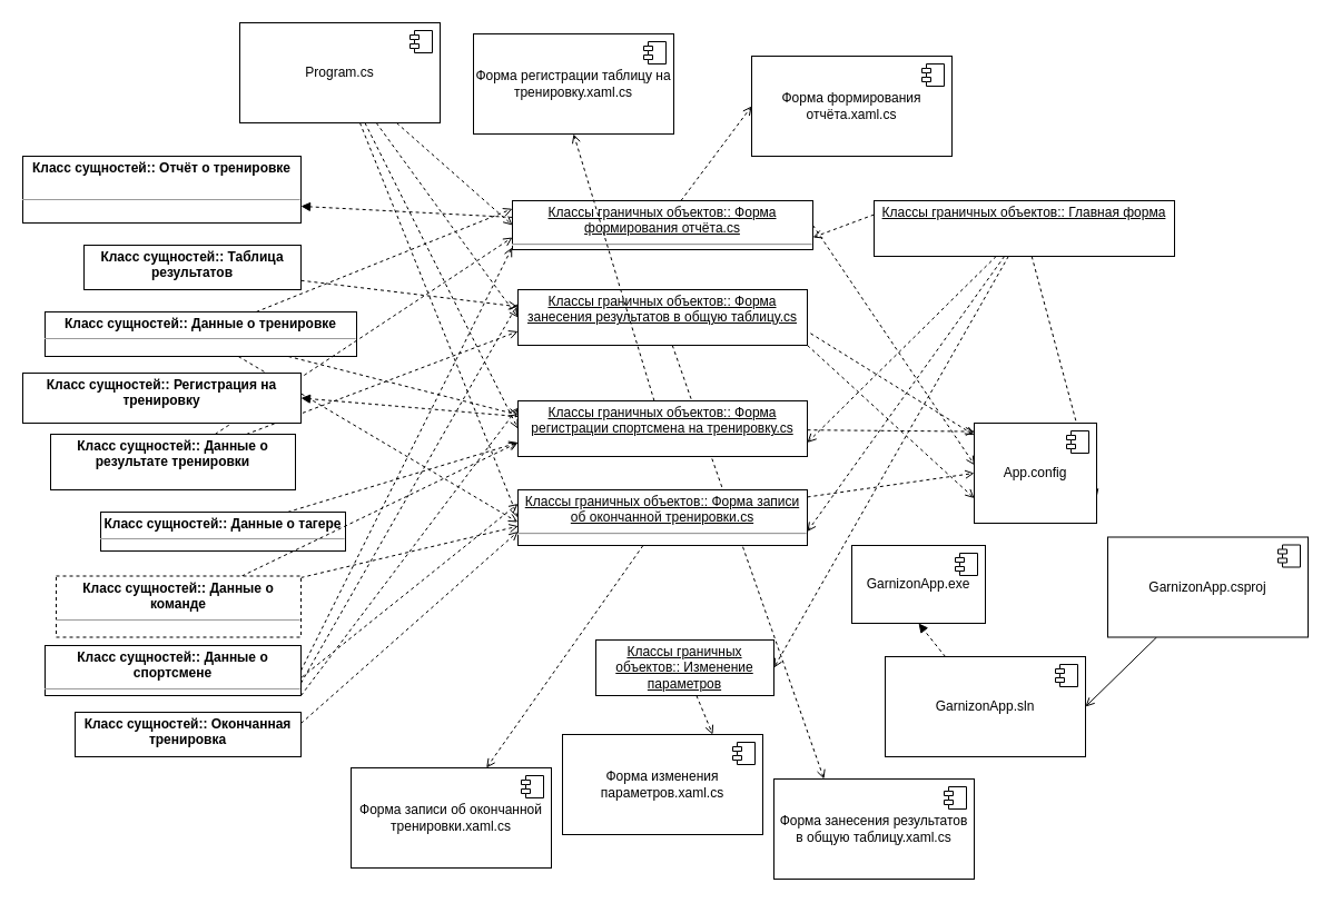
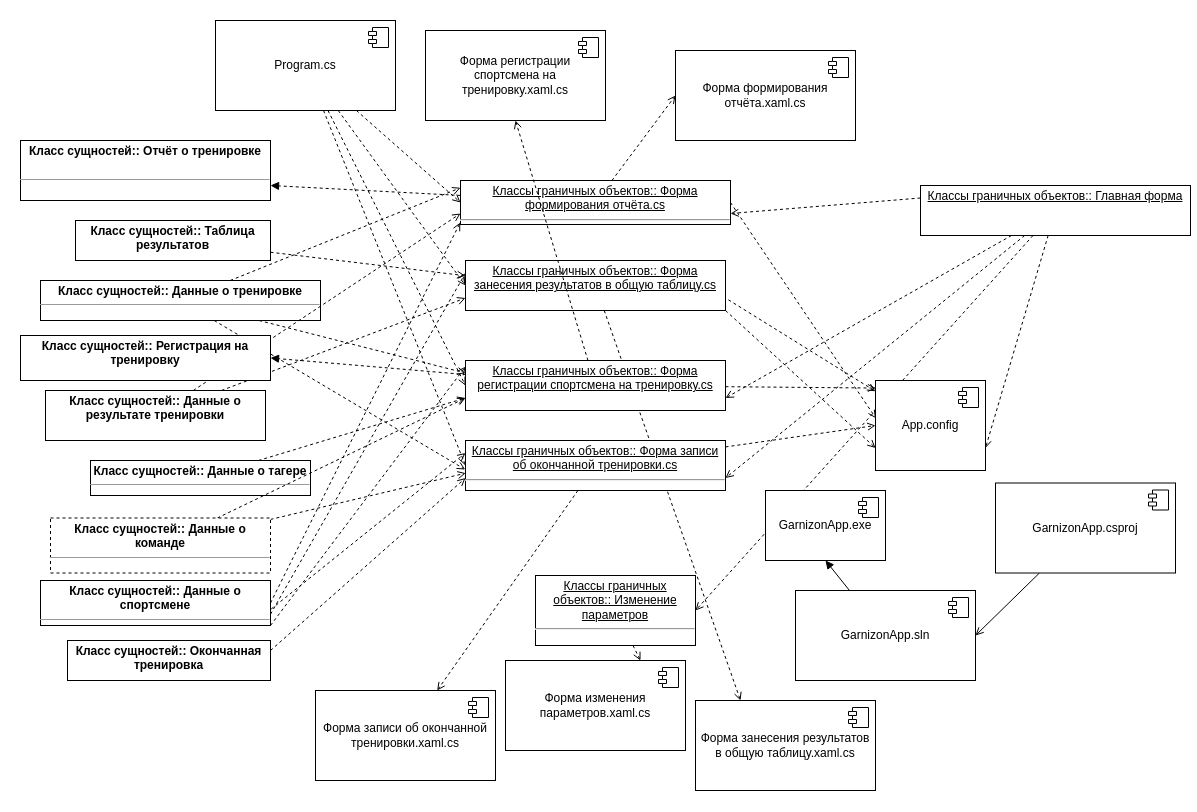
  <mxCell id="0" />
  <mxCell id="1" parent="0" />
  <mxCell id="2" style="rounded=0;orthogonalLoop=1;jettySize=auto;html=1;entryX=0;entryY=0.5;entryDx=0;entryDy=0;dashed=1;endArrow=open;endFill=0;" edge="1" parent="1" source="6" target="19"><mxGeometry relative="1" as="geometry" /></mxCell>
  <mxCell id="3" style="rounded=0;orthogonalLoop=1;jettySize=auto;html=1;entryX=0;entryY=0.5;entryDx=0;entryDy=0;dashed=1;endArrow=open;endFill=0;" edge="1" parent="1" source="6" target="24"><mxGeometry relative="1" as="geometry" /></mxCell>
  <mxCell id="4" style="rounded=0;orthogonalLoop=1;jettySize=auto;html=1;entryX=0;entryY=0.5;entryDx=0;entryDy=0;endArrow=open;endFill=0;dashed=1;" edge="1" parent="1" source="6" target="28"><mxGeometry relative="1" as="geometry" /></mxCell>
  <mxCell id="5" style="rounded=0;orthogonalLoop=1;jettySize=auto;html=1;entryX=0;entryY=0.5;entryDx=0;entryDy=0;endArrow=open;endFill=0;dashed=1;" edge="1" parent="1" source="6" target="73"><mxGeometry relative="1" as="geometry" /></mxCell>
  <mxCell id="6" value="Program.cs" style="html=1;dropTarget=0;whiteSpace=wrap;" vertex="1" parent="1"><mxGeometry x="215" y="20" width="180" height="90" as="geometry" /></mxCell>
  <mxCell id="7" value="" style="shape=module;jettyWidth=8;jettyHeight=4;" vertex="1" parent="6"><mxGeometry x="1" width="20" height="20" relative="1" as="geometry"><mxPoint x="-27" y="7" as="offset" /></mxGeometry></mxCell>
  <mxCell id="8" style="rounded=0;orthogonalLoop=1;jettySize=auto;html=1;entryX=1;entryY=0.5;entryDx=0;entryDy=0;dashed=0;endArrow=open;endFill=0;" edge="1" parent="1" source="9" target="51"><mxGeometry relative="1" as="geometry" /></mxCell>
  <mxCell id="9" value="GarnizonApp.csproj" style="html=1;dropTarget=0;whiteSpace=wrap;" vertex="1" parent="1"><mxGeometry x="995" y="482.5" width="180" height="90" as="geometry" /></mxCell>
  <mxCell id="10" value="" style="shape=module;jettyWidth=8;jettyHeight=4;" vertex="1" parent="9"><mxGeometry x="1" width="20" height="20" relative="1" as="geometry"><mxPoint x="-27" y="7" as="offset" /></mxGeometry></mxCell>
  <mxCell id="11" style="rounded=0;orthogonalLoop=1;jettySize=auto;html=1;entryX=1;entryY=0.5;entryDx=0;entryDy=0;dashed=1;endArrow=open;endFill=0;" edge="1" parent="1" source="16" target="30"><mxGeometry relative="1" as="geometry" /></mxCell>
  <mxCell id="12" style="rounded=0;orthogonalLoop=1;jettySize=auto;html=1;entryX=1;entryY=0.75;entryDx=0;entryDy=0;dashed=1;endArrow=open;endFill=0;" edge="1" parent="1" source="16" target="73"><mxGeometry relative="1" as="geometry" /></mxCell>
  <mxCell id="13" style="rounded=0;orthogonalLoop=1;jettySize=auto;html=1;entryX=1;entryY=0.75;entryDx=0;entryDy=0;dashed=1;endArrow=open;endFill=0;" edge="1" parent="1" source="16" target="28"><mxGeometry relative="1" as="geometry" /></mxCell>
  <mxCell id="14" style="rounded=0;orthogonalLoop=1;jettySize=auto;html=1;entryX=1;entryY=0.75;entryDx=0;entryDy=0;dashed=1;endArrow=none;endFill=0;startArrow=open;startFill=0;" edge="1" parent="1" source="71" target="24"><mxGeometry relative="1" as="geometry" /></mxCell>
  <mxCell id="15" style="rounded=0;orthogonalLoop=1;jettySize=auto;html=1;entryX=1;entryY=0.75;entryDx=0;entryDy=0;dashed=1;endArrow=open;endFill=0;exitX=0;exitY=0.25;exitDx=0;exitDy=0;" edge="1" parent="1" source="16" target="19"><mxGeometry relative="1" as="geometry" /></mxCell>
- <mxCell id="16" value="&lt;p style=&quot;margin:0px;margin-top:4px;text-align:center;text-decoration:underline;&quot;&gt;Классы граничных объектов:: Главная форма&lt;br&gt;&lt;/p&gt;&lt;p style=&quot;margin:0px;margin-left:8px;&quot;&gt;&lt;br&gt;&lt;/p&gt;" style="verticalAlign=top;align=left;overflow=fill;fontSize=12;fontFamily=Helvetica;html=1;whiteSpace=wrap;" vertex="1" parent="1"><mxGeometry x="785" y="180" width="270" height="50" as="geometry" /></mxCell>
+ <mxCell id="16" value="&lt;p style=&quot;margin:0px;margin-top:4px;text-align:center;text-decoration:underline;&quot;&gt;Классы граничных объектов:: Главная форма&lt;br&gt;&lt;/p&gt;&lt;p style=&quot;margin:0px;margin-left:8px;&quot;&gt;&lt;br&gt;&lt;/p&gt;" style="verticalAlign=top;align=left;overflow=fill;fontSize=12;fontFamily=Helvetica;html=1;whiteSpace=wrap;" vertex="1" parent="1"><mxGeometry x="920" y="185" width="270" height="50" as="geometry" /></mxCell>
  <mxCell id="17" style="rounded=0;orthogonalLoop=1;jettySize=auto;html=1;entryX=1;entryY=0.75;entryDx=0;entryDy=0;endArrow=block;endFill=1;dashed=1;" edge="1" parent="1" source="19" target="49"><mxGeometry relative="1" as="geometry" /></mxCell>
  <mxCell id="18" style="rounded=0;orthogonalLoop=1;jettySize=auto;html=1;entryX=0;entryY=0.5;entryDx=0;entryDy=0;dashed=1;endArrow=open;endFill=0;" edge="1" parent="1" source="19" target="66"><mxGeometry relative="1" as="geometry" /></mxCell>
  <mxCell id="19" value="&lt;p style=&quot;margin:0px;margin-top:4px;text-align:center;text-decoration:underline;&quot;&gt;Классы граничных объектов:: Форма формирования отчёта.cs&lt;br&gt;&lt;/p&gt;&lt;hr&gt;&lt;p style=&quot;margin:0px;margin-left:8px;&quot;&gt;&lt;br&gt;&lt;/p&gt;" style="verticalAlign=top;align=left;overflow=fill;fontSize=12;fontFamily=Helvetica;html=1;whiteSpace=wrap;" vertex="1" parent="1"><mxGeometry x="460" y="180" width="270" height="44" as="geometry" /></mxCell>
  <mxCell id="20" style="rounded=0;orthogonalLoop=1;jettySize=auto;html=1;dashed=1;endArrow=open;endFill=0;entryX=0;entryY=0.5;entryDx=0;entryDy=0;" edge="1" parent="1" source="73" target="71"><mxGeometry relative="1" as="geometry" /></mxCell>
  <mxCell id="21" style="rounded=0;orthogonalLoop=1;jettySize=auto;html=1;dashed=1;endArrow=open;endFill=0;" edge="1" parent="1" source="73" target="64"><mxGeometry relative="1" as="geometry" /></mxCell>
  <mxCell id="22" style="rounded=0;orthogonalLoop=1;jettySize=auto;html=1;entryX=0;entryY=0.75;entryDx=0;entryDy=0;dashed=1;endArrow=open;endFill=0;exitX=1;exitY=1;exitDx=0;exitDy=0;" edge="1" parent="1" source="24" target="71"><mxGeometry relative="1" as="geometry" /></mxCell>
  <mxCell id="23" style="rounded=0;orthogonalLoop=1;jettySize=auto;html=1;entryX=0.25;entryY=0;entryDx=0;entryDy=0;dashed=1;endArrow=open;endFill=0;" edge="1" parent="1" source="24" target="62"><mxGeometry relative="1" as="geometry" /></mxCell>
  <mxCell id="24" value="&lt;p style=&quot;margin:0px;margin-top:4px;text-align:center;text-decoration:underline;&quot;&gt;Классы граничных объектов:: Форма занесения результатов в общую таблицу.cs&lt;br&gt;&lt;/p&gt;&lt;p style=&quot;margin:0px;margin-left:8px;&quot;&gt;&lt;br&gt;&lt;/p&gt;" style="verticalAlign=top;align=left;overflow=fill;fontSize=12;fontFamily=Helvetica;html=1;whiteSpace=wrap;" vertex="1" parent="1"><mxGeometry x="465" y="260" width="260" height="50" as="geometry" /></mxCell>
  <mxCell id="25" style="rounded=0;orthogonalLoop=1;jettySize=auto;html=1;entryX=0.004;entryY=0.084;entryDx=0;entryDy=0;dashed=1;endArrow=open;endFill=0;entryPerimeter=0;" edge="1" parent="1" source="28" target="71"><mxGeometry relative="1" as="geometry" /></mxCell>
  <mxCell id="26" style="rounded=0;orthogonalLoop=1;jettySize=auto;html=1;entryX=1;entryY=0.5;entryDx=0;entryDy=0;dashed=1;endArrow=block;endFill=1;" edge="1" parent="1" source="28" target="48"><mxGeometry relative="1" as="geometry" /></mxCell>
  <mxCell id="27" style="rounded=0;orthogonalLoop=1;jettySize=auto;html=1;entryX=0.5;entryY=1;entryDx=0;entryDy=0;dashed=1;endArrow=open;endFill=0;" edge="1" parent="1" source="28" target="55"><mxGeometry relative="1" as="geometry" /></mxCell>
  <mxCell id="28" value="&lt;p style=&quot;margin:0px;margin-top:4px;text-align:center;text-decoration:underline;&quot;&gt;Классы граничных объектов:: Форма регистрации спортсмена на тренировку.cs&lt;br&gt;&lt;/p&gt;&lt;p style=&quot;margin:0px;margin-left:8px;&quot;&gt;&lt;br&gt;&lt;/p&gt;" style="verticalAlign=top;align=left;overflow=fill;fontSize=12;fontFamily=Helvetica;html=1;whiteSpace=wrap;" vertex="1" parent="1"><mxGeometry x="465" y="360" width="260" height="50" as="geometry" /></mxCell>
  <mxCell id="29" style="rounded=0;orthogonalLoop=1;jettySize=auto;html=1;entryX=0.75;entryY=0;entryDx=0;entryDy=0;dashed=1;endArrow=open;endFill=0;" edge="1" parent="1" source="30" target="53"><mxGeometry relative="1" as="geometry" /></mxCell>
- <mxCell id="30" value="&lt;p style=&quot;margin:0px;margin-top:4px;text-align:center;text-decoration:underline;&quot;&gt;Классы граничных объектов:: Изменение параметров&lt;br&gt;&lt;/p&gt;&lt;hr&gt;&lt;p style=&quot;margin:0px;margin-left:8px;&quot;&gt;&lt;br&gt;&lt;/p&gt;" style="verticalAlign=top;align=left;overflow=fill;fontSize=12;fontFamily=Helvetica;html=1;whiteSpace=wrap;" vertex="1" parent="1"><mxGeometry x="535" y="575" width="160" height="50" as="geometry" /></mxCell>
+ <mxCell id="30" value="&lt;p style=&quot;margin:0px;margin-top:4px;text-align:center;text-decoration:underline;&quot;&gt;Классы граничных объектов:: Изменение параметров&lt;br&gt;&lt;/p&gt;&lt;hr&gt;&lt;p style=&quot;margin:0px;margin-left:8px;&quot;&gt;&lt;br&gt;&lt;/p&gt;" style="verticalAlign=top;align=left;overflow=fill;fontSize=12;fontFamily=Helvetica;html=1;whiteSpace=wrap;" vertex="1" parent="1"><mxGeometry x="535" y="575" width="160" height="70" as="geometry" /></mxCell>
  <mxCell id="31" style="rounded=0;orthogonalLoop=1;jettySize=auto;html=1;entryX=0.001;entryY=0.653;entryDx=0;entryDy=0;dashed=1;endArrow=open;endFill=0;entryPerimeter=0;" edge="1" parent="1" source="69" target="73"><mxGeometry relative="1" as="geometry" /></mxCell>
  <mxCell id="32" style="rounded=0;orthogonalLoop=1;jettySize=auto;html=1;entryX=0;entryY=0.25;entryDx=0;entryDy=0;dashed=1;endArrow=open;endFill=0;exitX=1;exitY=0.75;exitDx=0;exitDy=0;" edge="1" parent="1" source="34" target="24"><mxGeometry relative="1" as="geometry" /></mxCell>
  <mxCell id="33" style="rounded=0;orthogonalLoop=1;jettySize=auto;html=1;entryX=-0.001;entryY=0.955;entryDx=0;entryDy=0;dashed=1;endArrow=open;endFill=0;entryPerimeter=0;exitX=1;exitY=0.5;exitDx=0;exitDy=0;" edge="1" parent="1" source="34" target="19"><mxGeometry relative="1" as="geometry" /></mxCell>
  <mxCell id="34" value="&lt;p style=&quot;margin:0px;margin-top:4px;text-align:center;&quot;&gt;&lt;b&gt;Класс сущностей:: Данные о спортсмене&lt;/b&gt;&lt;/p&gt;&lt;hr size=&quot;1&quot;&gt;&lt;p style=&quot;margin:0px;margin-left:4px;&quot;&gt;&lt;br&gt;&lt;/p&gt;" style="verticalAlign=top;align=left;overflow=fill;fontSize=12;fontFamily=Helvetica;html=1;whiteSpace=wrap;" vertex="1" parent="1"><mxGeometry x="40" y="580" width="230" height="45" as="geometry" /></mxCell>
  <mxCell id="35" style="rounded=0;orthogonalLoop=1;jettySize=auto;html=1;entryX=0;entryY=0.25;entryDx=0;entryDy=0;dashed=1;endArrow=open;endFill=0;" edge="1" parent="1" source="37" target="28"><mxGeometry relative="1" as="geometry" /></mxCell>
  <mxCell id="36" style="rounded=0;orthogonalLoop=1;jettySize=auto;html=1;entryX=-0.001;entryY=0.581;entryDx=0;entryDy=0;dashed=1;endArrow=open;endFill=0;entryPerimeter=0;" edge="1" parent="1" source="37" target="73"><mxGeometry relative="1" as="geometry" /></mxCell>
  <mxCell id="37" value="&lt;p style=&quot;margin:0px;margin-top:4px;text-align:center;&quot;&gt;&lt;b&gt;Класс сущностей:: Данные о тренировке&lt;/b&gt;&lt;/p&gt;&lt;hr size=&quot;1&quot;&gt;&lt;p style=&quot;margin:0px;margin-left:4px;&quot;&gt;&lt;br&gt;&lt;/p&gt;" style="verticalAlign=top;align=left;overflow=fill;fontSize=12;fontFamily=Helvetica;html=1;whiteSpace=wrap;" vertex="1" parent="1"><mxGeometry x="40" y="280" width="280" height="40" as="geometry" /></mxCell>
  <mxCell id="38" style="rounded=0;orthogonalLoop=1;jettySize=auto;html=1;entryX=0;entryY=0.75;entryDx=0;entryDy=0;dashed=1;endArrow=open;endFill=0;" edge="1" parent="1" source="39" target="28"><mxGeometry relative="1" as="geometry" /></mxCell>
  <mxCell id="39" value="&lt;p style=&quot;margin:0px;margin-top:4px;text-align:center;&quot;&gt;&lt;b&gt;Класс сущностей:: Данные о тагере&lt;/b&gt;&lt;/p&gt;&lt;hr size=&quot;1&quot;&gt;&lt;p style=&quot;margin:0px;margin-left:4px;&quot;&gt;&lt;br&gt;&lt;/p&gt;" style="verticalAlign=top;align=left;overflow=fill;fontSize=12;fontFamily=Helvetica;html=1;whiteSpace=wrap;" vertex="1" parent="1"><mxGeometry x="90" y="460" width="220" height="35" as="geometry" /></mxCell>
  <mxCell id="40" style="rounded=0;orthogonalLoop=1;jettySize=auto;html=1;entryX=0;entryY=0.75;entryDx=0;entryDy=0;dashed=1;endArrow=open;endFill=0;" edge="1" parent="1" source="69" target="28"><mxGeometry relative="1" as="geometry" /></mxCell>
  <mxCell id="41" style="rounded=0;orthogonalLoop=1;jettySize=auto;html=1;entryX=0;entryY=0.75;entryDx=0;entryDy=0;dashed=1;endArrow=open;endFill=0;" edge="1" parent="1" source="43" target="24"><mxGeometry relative="1" as="geometry" /></mxCell>
  <mxCell id="42" style="rounded=0;orthogonalLoop=1;jettySize=auto;html=1;entryX=0;entryY=0.75;entryDx=0;entryDy=0;dashed=1;endArrow=open;endFill=0;" edge="1" parent="1" source="43" target="19"><mxGeometry relative="1" as="geometry" /></mxCell>
  <mxCell id="43" value="&lt;p style=&quot;margin:0px;margin-top:4px;text-align:center;&quot;&gt;&lt;b&gt;Класс сущностей:: Данные о результате тренировки&lt;/b&gt;&lt;/p&gt;&lt;p style=&quot;margin:0px;margin-left:4px;&quot;&gt;&lt;br&gt;&lt;/p&gt;" style="verticalAlign=top;align=left;overflow=fill;fontSize=12;fontFamily=Helvetica;html=1;whiteSpace=wrap;" vertex="1" parent="1"><mxGeometry x="45" y="390" width="220" height="50" as="geometry" /></mxCell>
  <mxCell id="44" style="rounded=0;orthogonalLoop=1;jettySize=auto;html=1;entryX=-0.001;entryY=0.304;entryDx=0;entryDy=0;dashed=1;endArrow=open;endFill=0;entryPerimeter=0;" edge="1" parent="1" source="45" target="24"><mxGeometry relative="1" as="geometry" /></mxCell>
  <mxCell id="45" value="&lt;p style=&quot;margin:0px;margin-top:4px;text-align:center;&quot;&gt;&lt;b&gt;Класс сущностей:: Таблица результатов&lt;/b&gt;&lt;/p&gt;&lt;p style=&quot;margin:0px;margin-left:4px;&quot;&gt;&lt;br&gt;&lt;/p&gt;" style="verticalAlign=top;align=left;overflow=fill;fontSize=12;fontFamily=Helvetica;html=1;whiteSpace=wrap;" vertex="1" parent="1"><mxGeometry x="75" y="220" width="195" height="40" as="geometry" /></mxCell>
  <mxCell id="46" style="rounded=0;orthogonalLoop=1;jettySize=auto;html=1;entryX=0;entryY=0.75;entryDx=0;entryDy=0;dashed=1;endArrow=open;endFill=0;exitX=1;exitY=0.25;exitDx=0;exitDy=0;" edge="1" parent="1" source="47" target="73"><mxGeometry relative="1" as="geometry" /></mxCell>
  <mxCell id="47" value="&lt;p style=&quot;margin:0px;margin-top:4px;text-align:center;&quot;&gt;&lt;b&gt;Класс сущностей:: Окончанная тренировка&lt;/b&gt;&lt;/p&gt;&lt;p style=&quot;margin:0px;margin-left:4px;&quot;&gt;&lt;br&gt;&lt;/p&gt;" style="verticalAlign=top;align=left;overflow=fill;fontSize=12;fontFamily=Helvetica;html=1;whiteSpace=wrap;" vertex="1" parent="1"><mxGeometry x="67" y="640" width="203" height="40" as="geometry" /></mxCell>
  <mxCell id="48" value="&lt;p style=&quot;margin:0px;margin-top:4px;text-align:center;&quot;&gt;&lt;b&gt;Класс сущностей:: Регистрация на тренировку&lt;/b&gt;&lt;/p&gt;&lt;p style=&quot;margin:0px;margin-left:4px;&quot;&gt;&lt;br&gt;&lt;/p&gt;" style="verticalAlign=top;align=left;overflow=fill;fontSize=12;fontFamily=Helvetica;html=1;whiteSpace=wrap;" vertex="1" parent="1"><mxGeometry x="20" y="335" width="250" height="45" as="geometry" /></mxCell>
  <mxCell id="49" value="&lt;p style=&quot;margin:0px;margin-top:4px;text-align:center;&quot;&gt;&lt;b&gt;Класс сущностей:: Отчёт о тренировке&lt;/b&gt;&lt;/p&gt;&lt;p style=&quot;margin:0px;margin-left:4px;&quot;&gt;&lt;br&gt;&lt;/p&gt;&lt;hr size=&quot;1&quot;&gt;&lt;p style=&quot;margin:0px;margin-left:4px;&quot;&gt;&lt;br&gt;&lt;/p&gt;" style="verticalAlign=top;align=left;overflow=fill;fontSize=12;fontFamily=Helvetica;html=1;whiteSpace=wrap;" vertex="1" parent="1"><mxGeometry x="20" y="140" width="250" height="60" as="geometry" /></mxCell>
- <mxCell id="50" style="rounded=0;orthogonalLoop=1;jettySize=auto;html=1;entryX=0.5;entryY=1;entryDx=0;entryDy=0;endArrow=block;endFill=1;dashed=1;" edge="1" parent="1" source="51" target="57"><mxGeometry relative="1" as="geometry" /></mxCell>
+ <mxCell id="50" style="rounded=0;orthogonalLoop=1;jettySize=auto;html=1;entryX=0.5;entryY=1;entryDx=0;entryDy=0;endArrow=block;endFill=1;dashed=0;" edge="1" parent="1" source="51" target="57"><mxGeometry relative="1" as="geometry" /></mxCell>
  <mxCell id="51" value="GarnizonApp.sln" style="html=1;dropTarget=0;whiteSpace=wrap;" vertex="1" parent="1"><mxGeometry x="795" y="590" width="180" height="90" as="geometry" /></mxCell>
  <mxCell id="52" value="" style="shape=module;jettyWidth=8;jettyHeight=4;" vertex="1" parent="51"><mxGeometry x="1" width="20" height="20" relative="1" as="geometry"><mxPoint x="-27" y="7" as="offset" /></mxGeometry></mxCell>
  <mxCell id="53" value="Форма изменения параметров.xaml.cs" style="html=1;dropTarget=0;whiteSpace=wrap;" vertex="1" parent="1"><mxGeometry x="505" y="660" width="180" height="90" as="geometry" /></mxCell>
  <mxCell id="54" value="" style="shape=module;jettyWidth=8;jettyHeight=4;" vertex="1" parent="53"><mxGeometry x="1" width="20" height="20" relative="1" as="geometry"><mxPoint x="-27" y="7" as="offset" /></mxGeometry></mxCell>
- <mxCell id="55" value="Форма регистрации таблицу на тренировку.xaml.cs" style="html=1;dropTarget=0;whiteSpace=wrap;" vertex="1" parent="1"><mxGeometry x="425" y="30" width="180" height="90" as="geometry" /></mxCell>
+ <mxCell id="55" value="Форма регистрации спортсмена на тренировку.xaml.cs" style="html=1;dropTarget=0;whiteSpace=wrap;" vertex="1" parent="1"><mxGeometry x="425" y="30" width="180" height="90" as="geometry" /></mxCell>
  <mxCell id="56" value="" style="shape=module;jettyWidth=8;jettyHeight=4;" vertex="1" parent="55"><mxGeometry x="1" width="20" height="20" relative="1" as="geometry"><mxPoint x="-27" y="7" as="offset" /></mxGeometry></mxCell>
  <mxCell id="57" value="GarnizonApp.exe" style="html=1;dropTarget=0;whiteSpace=wrap;" vertex="1" parent="1"><mxGeometry x="765" y="490" width="120" height="70" as="geometry" /></mxCell>
  <mxCell id="58" value="" style="shape=module;jettyWidth=8;jettyHeight=4;" vertex="1" parent="57"><mxGeometry x="1" width="20" height="20" relative="1" as="geometry"><mxPoint x="-27" y="7" as="offset" /></mxGeometry></mxCell>
  <mxCell id="59" style="rounded=0;orthogonalLoop=1;jettySize=auto;html=1;entryX=0.004;entryY=0.42;entryDx=0;entryDy=0;entryPerimeter=0;dashed=1;endArrow=open;endFill=0;exitX=1;exitY=0.5;exitDx=0;exitDy=0;" edge="1" parent="1" source="19" target="71"><mxGeometry relative="1" as="geometry" /></mxCell>
  <mxCell id="60" style="rounded=0;orthogonalLoop=1;jettySize=auto;html=1;entryX=0;entryY=0.165;entryDx=0;entryDy=0;entryPerimeter=0;dashed=1;endArrow=open;endFill=0;" edge="1" parent="1" source="37" target="19"><mxGeometry relative="1" as="geometry" /></mxCell>
  <mxCell id="61" style="rounded=0;orthogonalLoop=1;jettySize=auto;html=1;entryX=0;entryY=0.123;entryDx=0;entryDy=0;entryPerimeter=0;endArrow=open;endFill=0;dashed=1;exitX=1;exitY=1;exitDx=0;exitDy=0;" edge="1" parent="1" source="34" target="28"><mxGeometry relative="1" as="geometry" /></mxCell>
  <mxCell id="62" value="Форма занесения результатов в общую таблицу.xaml.cs" style="html=1;dropTarget=0;whiteSpace=wrap;" vertex="1" parent="1"><mxGeometry x="695" y="700" width="180" height="90" as="geometry" /></mxCell>
  <mxCell id="63" value="" style="shape=module;jettyWidth=8;jettyHeight=4;" vertex="1" parent="62"><mxGeometry x="1" width="20" height="20" relative="1" as="geometry"><mxPoint x="-27" y="7" as="offset" /></mxGeometry></mxCell>
  <mxCell id="64" value="Форма записи об окончанной тренировки.xaml.cs" style="html=1;dropTarget=0;whiteSpace=wrap;" vertex="1" parent="1"><mxGeometry x="315" y="690" width="180" height="90" as="geometry" /></mxCell>
  <mxCell id="65" value="" style="shape=module;jettyWidth=8;jettyHeight=4;" vertex="1" parent="64"><mxGeometry x="1" width="20" height="20" relative="1" as="geometry"><mxPoint x="-27" y="7" as="offset" /></mxGeometry></mxCell>
  <mxCell id="66" value="Форма формирования отчёта.xaml.cs" style="html=1;dropTarget=0;whiteSpace=wrap;" vertex="1" parent="1"><mxGeometry x="675" y="50" width="180" height="90" as="geometry" /></mxCell>
  <mxCell id="67" value="" style="shape=module;jettyWidth=8;jettyHeight=4;" vertex="1" parent="66"><mxGeometry x="1" width="20" height="20" relative="1" as="geometry"><mxPoint x="-27" y="7" as="offset" /></mxGeometry></mxCell>
  <mxCell id="68" value="" style="rounded=0;orthogonalLoop=1;jettySize=auto;html=1;dashed=1;endArrow=open;endFill=0;entryX=0;entryY=0.25;entryDx=0;entryDy=0;exitX=1.003;exitY=0.634;exitDx=0;exitDy=0;exitPerimeter=0;" edge="1" parent="1" source="34" target="73"><mxGeometry relative="1" as="geometry"><mxPoint x="234" y="690" as="sourcePoint" /><mxPoint x="425" y="600" as="targetPoint" /></mxGeometry></mxCell>
  <mxCell id="69" value="&lt;p style=&quot;margin:0px;margin-top:4px;text-align:center;&quot;&gt;&lt;b&gt;Класс сущностей:: Данные о команде&lt;/b&gt;&lt;/p&gt;&lt;hr size=&quot;1&quot;&gt;&lt;p style=&quot;margin:0px;margin-left:4px;&quot;&gt;&lt;br&gt;&lt;/p&gt;" style="verticalAlign=top;align=left;overflow=fill;fontSize=12;fontFamily=Helvetica;html=1;whiteSpace=wrap;dashed=1;" vertex="1" parent="1"><mxGeometry x="50" y="517.5" width="220" height="55" as="geometry" /></mxCell>
  <mxCell id="70" value="" style="rounded=0;orthogonalLoop=1;jettySize=auto;html=1;entryX=1;entryY=0.75;entryDx=0;entryDy=0;dashed=1;endArrow=open;endFill=0;" edge="1" parent="1" source="16" target="71"><mxGeometry relative="1" as="geometry"><mxPoint x="1083" y="430" as="sourcePoint" /><mxPoint x="725" y="298" as="targetPoint" /></mxGeometry></mxCell>
  <mxCell id="71" value="App.config" style="html=1;dropTarget=0;whiteSpace=wrap;" vertex="1" parent="1"><mxGeometry x="875" y="380" width="110" height="90" as="geometry" /></mxCell>
  <mxCell id="72" value="" style="shape=module;jettyWidth=8;jettyHeight=4;" vertex="1" parent="71"><mxGeometry x="1" width="20" height="20" relative="1" as="geometry"><mxPoint x="-27" y="7" as="offset" /></mxGeometry></mxCell>
  <mxCell id="73" value="&lt;p style=&quot;margin:0px;margin-top:4px;text-align:center;text-decoration:underline;&quot;&gt;Классы граничных объектов:: Форма записи об окончанной тренировки.cs&lt;br&gt;&lt;/p&gt;&lt;hr&gt;&lt;p style=&quot;margin:0px;margin-left:8px;&quot;&gt;&lt;br&gt;&lt;/p&gt;" style="verticalAlign=top;align=left;overflow=fill;fontSize=12;fontFamily=Helvetica;html=1;whiteSpace=wrap;" vertex="1" parent="1"><mxGeometry x="465" y="440" width="260" height="50" as="geometry" /></mxCell>
